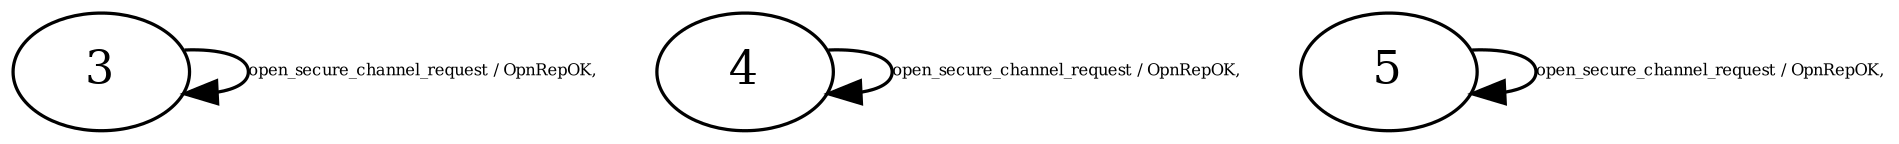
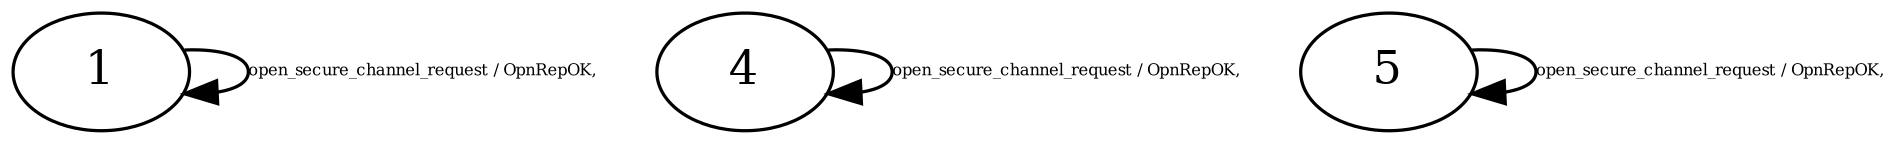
  digraph {
    node [fillcolor=white shape=ellipse style=filled]
    edge [fontsize=5]
-   1 [label=3]
+   1
    4
    5
    1 -> 1 [label="open_secure_channel_request / OpnRepOK,"]
    4 -> 4 [label="open_secure_channel_request / OpnRepOK,"]
    5 -> 5 [label="open_secure_channel_request / OpnRepOK,"]
  }
